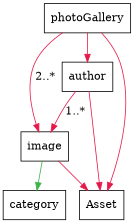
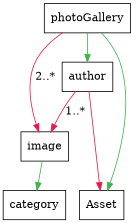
  digraph {
    node [shape=record]
    edge [color="#e6194B" dir=forward]
    photoGallery
    Asset
    image
    author
    category
-   photoGallery -> Asset
+   photoGallery -> Asset [color="#3cb44b"]
    photoGallery -> image [label="2..*"]
-   photoGallery -> author
-   image -> Asset
+   photoGallery -> author [color="#3cb44b"]
    image -> category [color="#3cb44b"]
    author -> Asset
    author -> image [label="1..*"]
  }
